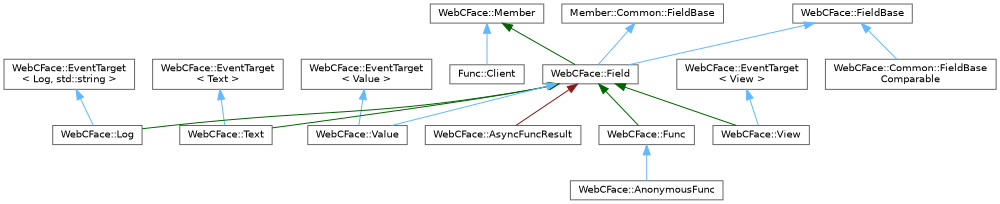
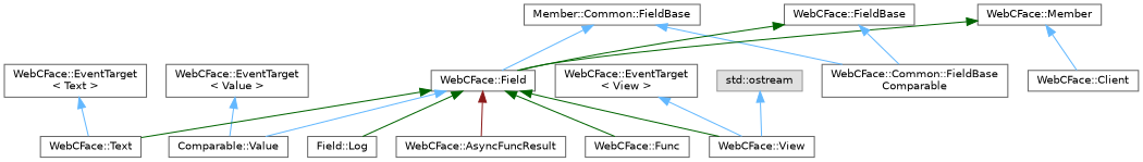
  digraph {
    rankdir=TB
    node [color=grey40 fillcolor=white fontname=Helvetica fontsize=10 shape=box style=filled]
    edge [color=steelblue1 dir=back fontname=Helvetica fontsize=10 labelfontname=Helvetica labelfontsize=10 style=solid]
-   n1 [height=0.2 label="WebCFace::EventTarget\l\< Log, std::string \>" width=0.4]
-   n2 [height=0.2 label="WebCFace::Log" width=0.4]
+   n2 [height=0.2 label="Field::Log" width=0.4]
    n3 [height=0.2 label="WebCFace::EventTarget\l\< Text \>" width=0.4]
    n4 [height=0.2 label="WebCFace::Text" width=0.4]
    n5 [height=0.2 label="WebCFace::EventTarget\l\< Value \>" width=0.4]
-   n6 [height=0.2 label="WebCFace::Value" width=0.4]
+   n6 [height=0.2 label="Comparable::Value" width=0.4]
    n7 [height=0.2 label="WebCFace::EventTarget\l\< View \>" width=0.4]
    n8 [height=0.2 label="WebCFace::View" width=0.4]
    n9 [height=0.2 label="Member::Common::FieldBase" width=0.4]
    n10 [height=0.2 label="WebCFace::Common::FieldBase\lComparable" width=0.4]
    n11 [height=0.2 label="WebCFace::Field" width=0.4]
    n12 [height=0.2 label="WebCFace::AsyncFuncResult" width=0.4]
    n13 [height=0.2 label="WebCFace::Func" width=0.4]
-   n14 [height=0.2 label="WebCFace::AnonymousFunc" width=0.4]
    n15 [height=0.2 label="WebCFace::Member" width=0.4]
-   n16 [height=0.2 label="Func::Client" width=0.4]
+   n16 [height=0.2 label="WebCFace::Client" width=0.4]
    n17 [height=0.2 label="WebCFace::FieldBase" width=0.4]
-   n1 -> n2
+   n18 [color=grey60 fillcolor="#E0E0E0" height=0.2 label="std::ostream" width=0.4]
    n3 -> n4
    n5 -> n6
    n7 -> n8
+   n9 -> n10
    n9 -> n11
    n11 -> n2 [color=darkgreen]
    n11 -> n4 [color=darkgreen]
    n11 -> n6
    n11 -> n8 [color=darkgreen]
    n11 -> n12 [color=firebrick4]
    n11 -> n13 [color=darkgreen]
-   n13 -> n14
    n15 -> n11 [color=darkgreen]
    n15 -> n16
    n17 -> n10
-   n17 -> n11
+   n17 -> n11 [color=darkgreen]
+   n18 -> n8
  }
